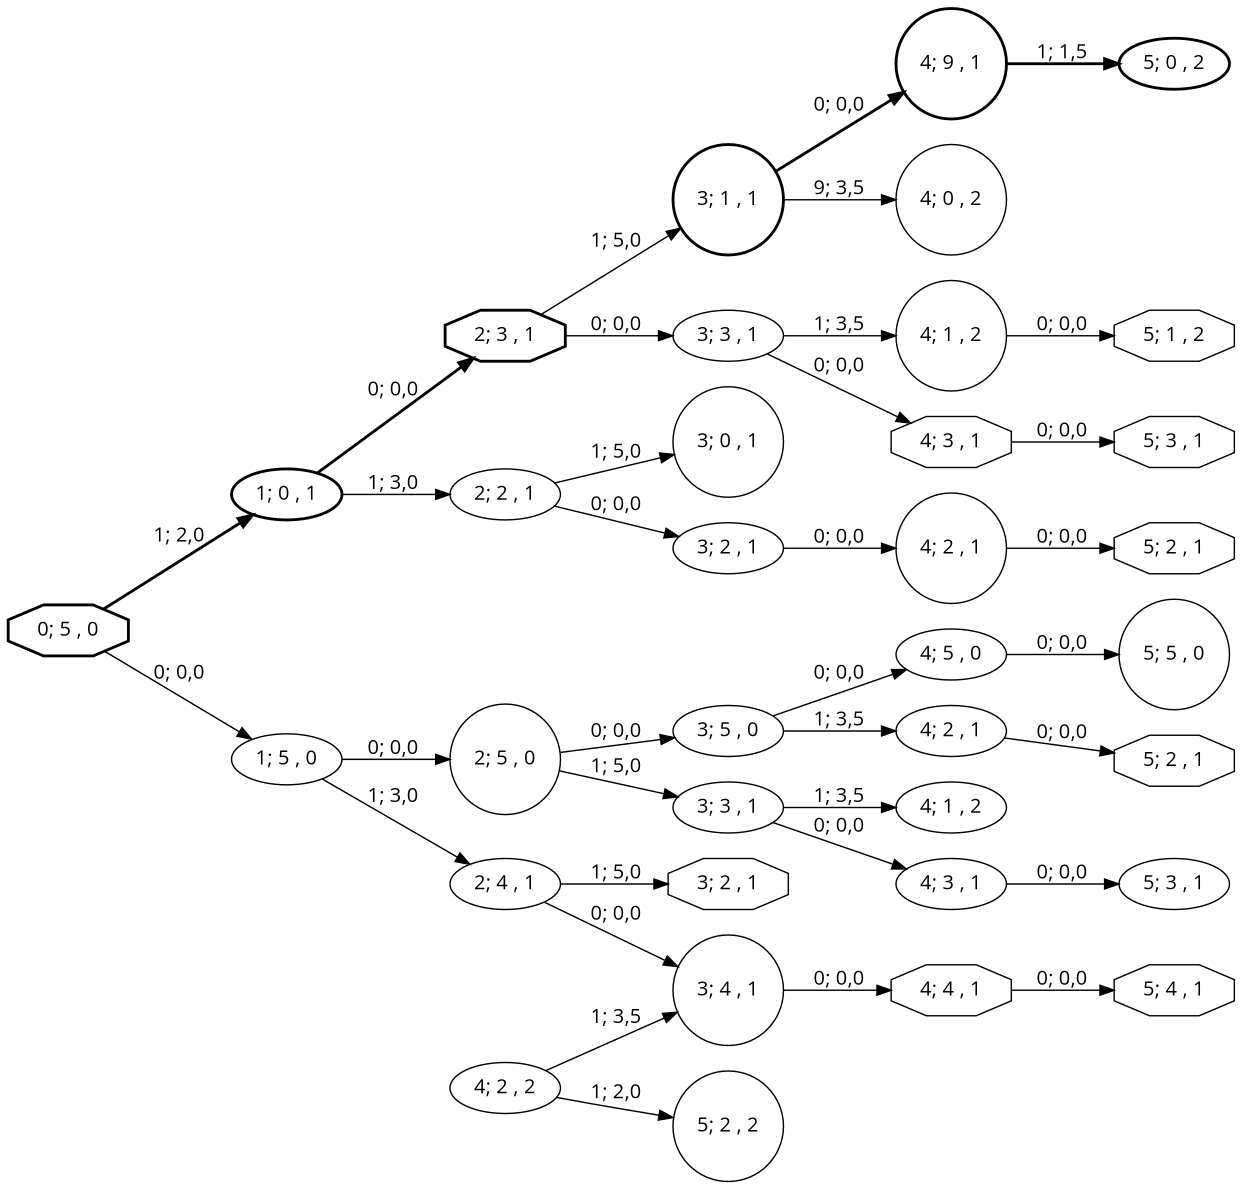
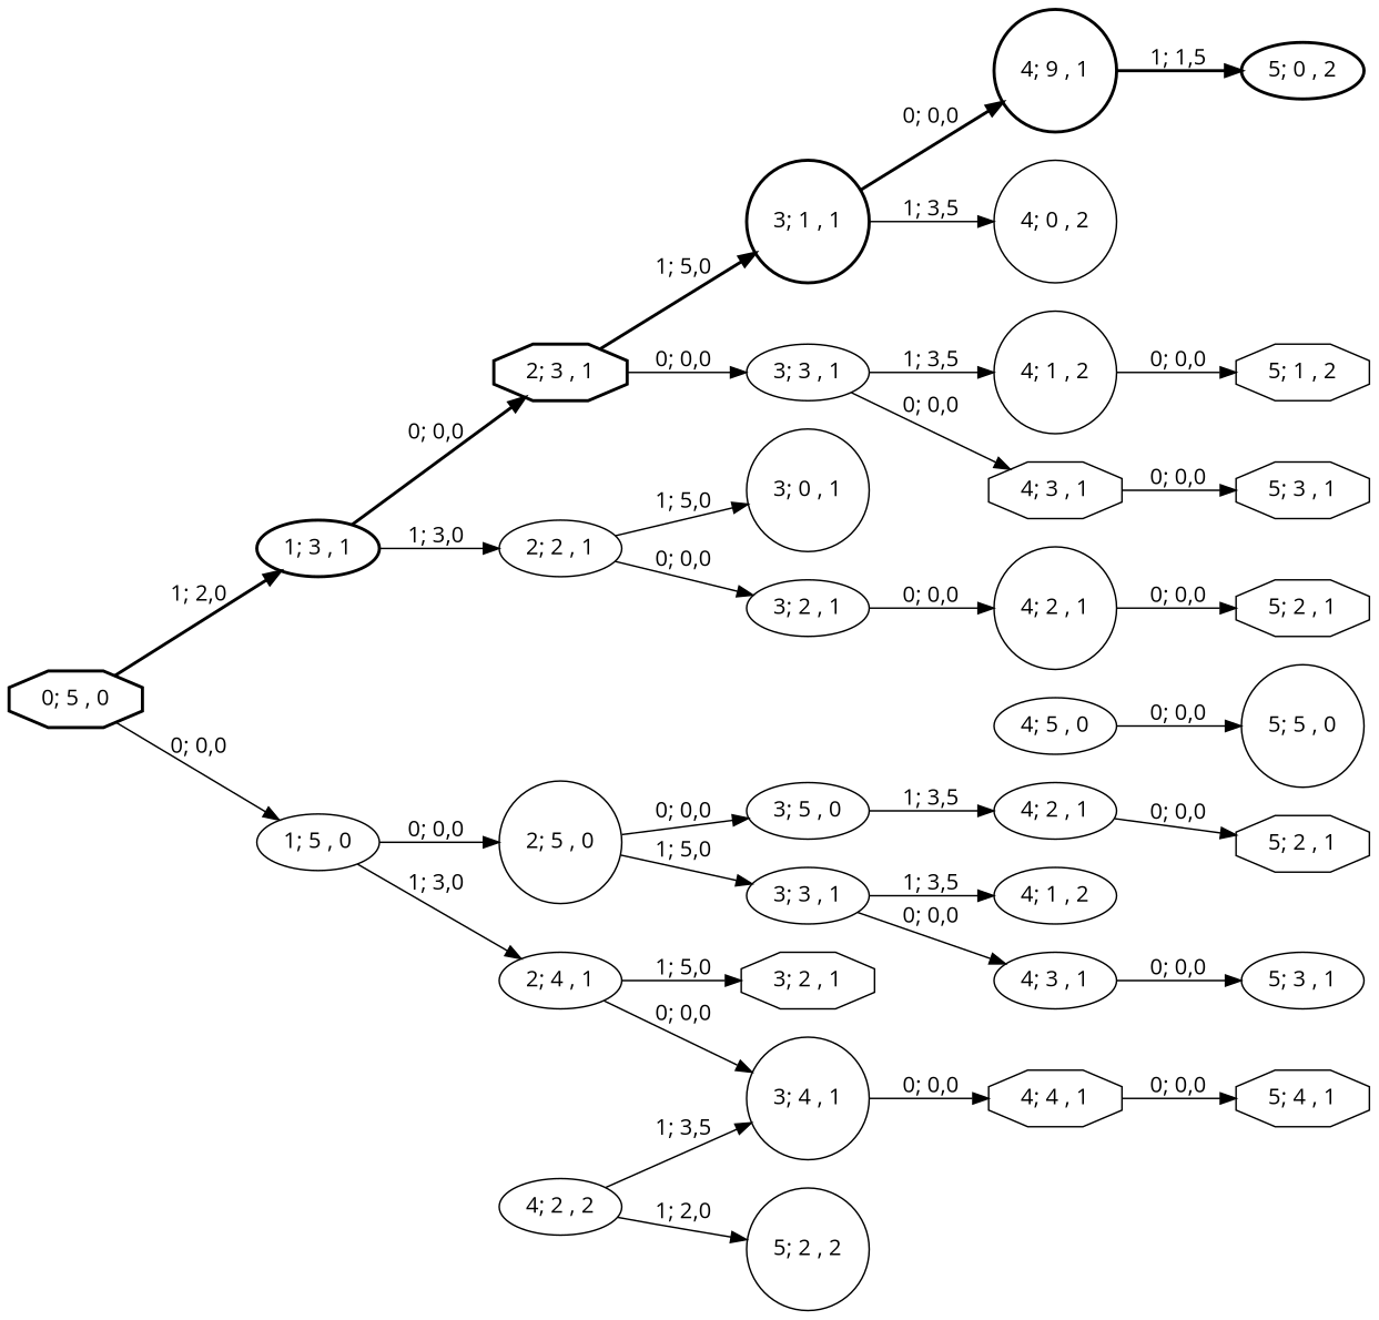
  strict digraph {
    fontname="Open Sans"
    rankdir=LR
    node [fontname="Open Sans" shape=ellipse style=solid]
    edge [fontname="Open Sans" style=solid]
    n1 [label="4; 9 , 1" shape=circle style=bold]
    n2 [label="5; 0 , 2" style=bold]
    n3 [label="3; 0 , 1" shape=circle]
    n4 [label="4; 1 , 2"]
    n5 [label="4; 0 , 2" shape=circle]
    n6 [label="0; 5 , 0" shape=octagon style=bold]
    n7 [label="1; 5 , 0"]
-   n8 [label="1; 0 , 1" style=bold]
+   n8 [label="1; 3 , 1" style=bold]
    n9 [label="2; 5 , 0" shape=circle]
    n10 [label="2; 4 , 1"]
    n11 [label="2; 3 , 1" shape=octagon style=bold]
    n12 [label="2; 2 , 1"]
    n13 [label="3; 5 , 0"]
    n14 [label="3; 3 , 1"]
    n15 [label="3; 4 , 1" shape=circle]
    n16 [label="3; 2 , 1" shape=octagon]
    n17 [label="4; 5 , 0"]
    n18 [label="4; 2 , 1"]
    n19 [label="4; 3 , 1"]
    n20 [label="5; 5 , 0" shape=circle]
    n21 [label="5; 2 , 1" shape=octagon]
    n22 [label="4; 4 , 1" shape=octagon]
    n23 [label="5; 4 , 1" shape=octagon]
    n24 [label="4; 2 , 2"]
    n25 [label="5; 2 , 2" shape=circle]
    n26 [label="5; 3 , 1"]
    n27 [label="4; 1 , 2" shape=circle]
    n28 [label="5; 1 , 2" shape=octagon]
    n29 [label="3; 3 , 1"]
    n30 [label="3; 1 , 1" shape=circle style=bold]
    n31 [label="3; 2 , 1"]
    n32 [label="4; 3 , 1" shape=octagon]
    n33 [label="5; 3 , 1" shape=octagon]
    n34 [label="4; 2 , 1" shape=circle]
    n35 [label="5; 2 , 1" shape=octagon]
    n1 -> n2 [label="1; 1,5" style=bold]
    n6 -> n7 [label="0; 0,0"]
    n6 -> n8 [label="1; 2,0" style=bold]
    n7 -> n9 [label="0; 0,0"]
    n7 -> n10 [label="1; 3,0"]
    n8 -> n11 [label="0; 0,0" style=bold]
    n8 -> n12 [label="1; 3,0"]
    n9 -> n13 [label="0; 0,0"]
    n9 -> n14 [label="1; 5,0"]
    n10 -> n15 [label="0; 0,0"]
    n10 -> n16 [label="1; 5,0"]
    n11 -> n29 [label="0; 0,0"]
-   n11 -> n30 [label="1; 5,0"]
+   n11 -> n30 [label="1; 5,0" style=bold]
    n12 -> n3 [label="1; 5,0"]
    n12 -> n31 [label="0; 0,0"]
-   n13 -> n17 [label="0; 0,0"]
    n13 -> n18 [label="1; 3,5"]
    n14 -> n4 [label="1; 3,5"]
    n14 -> n19 [label="0; 0,0"]
    n15 -> n22 [label="0; 0,0"]
    n17 -> n20 [label="0; 0,0"]
    n18 -> n21 [label="0; 0,0"]
    n19 -> n26 [label="0; 0,0"]
    n22 -> n23 [label="0; 0,0"]
    n24 -> n15 [label="1; 3,5"]
    n24 -> n25 [label="1; 2,0"]
    n27 -> n28 [label="0; 0,0"]
    n29 -> n27 [label="1; 3,5"]
    n29 -> n32 [label="0; 0,0"]
    n30 -> n1 [label="0; 0,0" style=bold]
-   n30 -> n5 [label="9; 3,5"]
+   n30 -> n5 [label="1; 3,5"]
    n31 -> n34 [label="0; 0,0"]
    n32 -> n33 [label="0; 0,0"]
    n34 -> n35 [label="0; 0,0"]
  }
